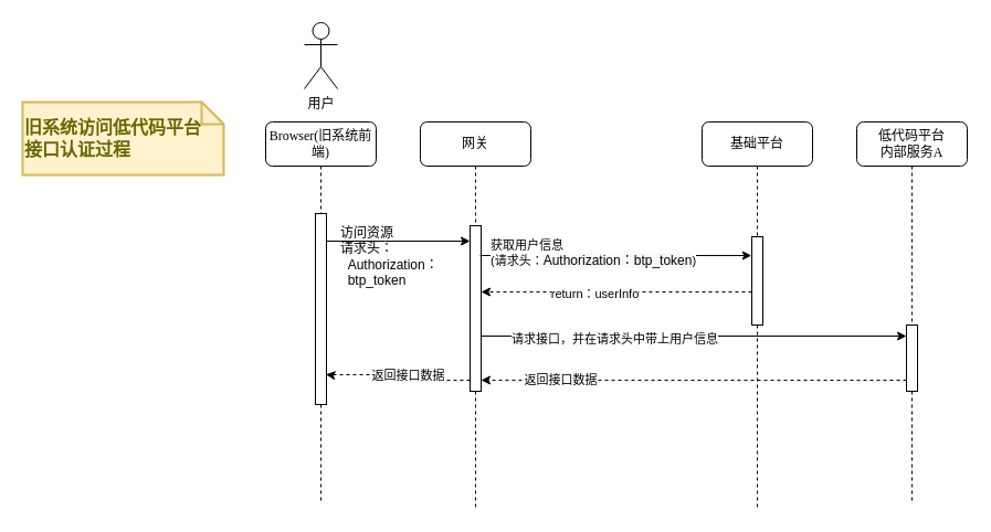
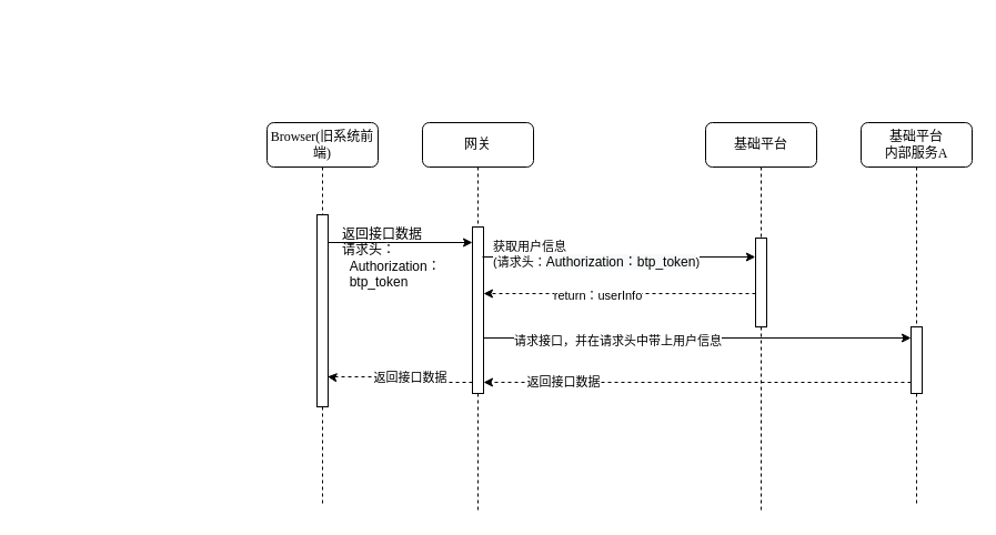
  <mxCell id="0" />
  <mxCell id="1" parent="0" />
  <mxCell id="2" value="网关" style="shape=umlLifeline;perimeter=lifelinePerimeter;whiteSpace=wrap;html=1;container=1;collapsible=0;recursiveResize=0;outlineConnect=0;rounded=1;shadow=0;comic=0;labelBackgroundColor=none;strokeWidth=1;fontFamily=Verdana;fontSize=12;align=center;" parent="1" vertex="1"><mxGeometry x="380" y="110" width="100" height="350" as="geometry" /></mxCell>
  <mxCell id="3" value="" style="html=1;points=[];perimeter=orthogonalPerimeter;" parent="2" vertex="1"><mxGeometry x="45" y="94" width="10" height="150" as="geometry" /></mxCell>
  <mxCell id="4" value="基础平台" style="shape=umlLifeline;perimeter=lifelinePerimeter;whiteSpace=wrap;html=1;container=1;collapsible=0;recursiveResize=0;outlineConnect=0;rounded=1;shadow=0;comic=0;labelBackgroundColor=none;strokeWidth=1;fontFamily=Verdana;fontSize=12;align=center;" parent="1" vertex="1"><mxGeometry x="635" y="110" width="100" height="350" as="geometry" /></mxCell>
  <mxCell id="5" value="" style="html=1;points=[];perimeter=orthogonalPerimeter;align=left;" parent="4" vertex="1"><mxGeometry x="45" y="104" width="10" height="80" as="geometry" /></mxCell>
- <mxCell id="6" value="低代码平台&lt;br&gt;内部服务A" style="shape=umlLifeline;perimeter=lifelinePerimeter;whiteSpace=wrap;html=1;container=1;collapsible=0;recursiveResize=0;outlineConnect=0;rounded=1;shadow=0;comic=0;labelBackgroundColor=none;strokeWidth=1;fontFamily=Verdana;fontSize=12;align=center;" parent="1" vertex="1"><mxGeometry x="775" y="110" width="100" height="345" as="geometry" /></mxCell>
+ <mxCell id="6" value="基础平台&lt;br&gt;内部服务A" style="shape=umlLifeline;perimeter=lifelinePerimeter;whiteSpace=wrap;html=1;container=1;collapsible=0;recursiveResize=0;outlineConnect=0;rounded=1;shadow=0;comic=0;labelBackgroundColor=none;strokeWidth=1;fontFamily=Verdana;fontSize=12;align=center;" parent="1" vertex="1"><mxGeometry x="775" y="110" width="100" height="345" as="geometry" /></mxCell>
  <mxCell id="7" value="" style="html=1;points=[];perimeter=orthogonalPerimeter;align=left;" parent="6" vertex="1"><mxGeometry x="45" y="184" width="10" height="60" as="geometry" /></mxCell>
  <mxCell id="8" value="Browser(旧系统前端)" style="shape=umlLifeline;perimeter=lifelinePerimeter;whiteSpace=wrap;html=1;container=1;collapsible=0;recursiveResize=0;outlineConnect=0;rounded=1;shadow=0;comic=0;labelBackgroundColor=none;strokeWidth=1;fontFamily=Verdana;fontSize=12;align=center;" parent="1" vertex="1"><mxGeometry x="240" y="110" width="100" height="344" as="geometry" /></mxCell>
  <mxCell id="9" value="" style="html=1;points=[];perimeter=orthogonalPerimeter;" parent="8" vertex="1"><mxGeometry x="45" y="83" width="10" height="173" as="geometry" /></mxCell>
- <mxCell id="10" value="用户" style="shape=umlActor;verticalLabelPosition=bottom;verticalAlign=top;html=1;" parent="1" vertex="1"><mxGeometry x="275" y="20" width="30" height="60" as="geometry" /></mxCell>
  <mxCell id="11" style="edgeStyle=orthogonalEdgeStyle;rounded=0;orthogonalLoop=1;jettySize=auto;html=1;" parent="1" source="9" target="3" edge="1"><mxGeometry relative="1" as="geometry"><Array as="points"><mxPoint x="348" y="218" /><mxPoint x="348" y="218" /></Array><mxPoint x="305" y="214" as="sourcePoint" /></mxGeometry></mxCell>
- <mxCell id="12" value="&lt;span style=&quot;text-align: center&quot;&gt;访问资源&lt;/span&gt;&lt;br&gt;请求头：&lt;br&gt;&amp;nbsp; Authorization：&lt;br&gt;&amp;nbsp; btp_token" style="text;html=1;align=left;verticalAlign=middle;resizable=0;points=[];autosize=1;" parent="1" vertex="1"><mxGeometry x="306" y="202" width="100" height="60" as="geometry" /></mxCell>
+ <mxCell id="12" value="&lt;span style=&quot;text-align: center&quot;&gt;返回接口数据&lt;/span&gt;&lt;br&gt;请求头：&lt;br&gt;&amp;nbsp; Authorization：&lt;br&gt;&amp;nbsp; btp_token" style="text;html=1;align=left;verticalAlign=middle;resizable=0;points=[];autosize=1;" parent="1" vertex="1"><mxGeometry x="306" y="202" width="100" height="60" as="geometry" /></mxCell>
  <mxCell id="13" style="edgeStyle=orthogonalEdgeStyle;rounded=0;orthogonalLoop=1;jettySize=auto;html=1;entryX=-0.02;entryY=0.213;entryDx=0;entryDy=0;entryPerimeter=0;" parent="1" target="5" edge="1"><mxGeometry relative="1" as="geometry"><mxPoint x="434" y="231" as="sourcePoint" /><mxPoint x="679" y="221" as="targetPoint" /><Array as="points"><mxPoint x="434" y="231" /></Array></mxGeometry></mxCell>
  <mxCell id="14" value="获取用户信息&lt;br&gt;(请求头：&lt;span style=&quot;font-size: 12px ; background-color: rgb(248 , 249 , 250)&quot;&gt;Authorization：&lt;/span&gt;&lt;span style=&quot;font-size: 12px ; background-color: rgb(248 , 249 , 250)&quot;&gt;btp_token&lt;/span&gt;)" style="edgeLabel;html=1;align=left;verticalAlign=middle;resizable=0;points=[];" parent="13" vertex="1" connectable="0"><mxGeometry x="-0.1" y="-1" relative="1" as="geometry"><mxPoint x="-103.33" y="-3.31" as="offset" /></mxGeometry></mxCell>
  <mxCell id="15" style="edgeStyle=orthogonalEdgeStyle;rounded=0;orthogonalLoop=1;jettySize=auto;html=1;dashed=1;" parent="1" source="5" target="3" edge="1"><mxGeometry relative="1" as="geometry"><Array as="points"><mxPoint x="570" y="264" /><mxPoint x="570" y="264" /></Array></mxGeometry></mxCell>
  <mxCell id="16" value="return：userInfo" style="edgeLabel;html=1;align=center;verticalAlign=middle;resizable=0;points=[];" parent="15" vertex="1" connectable="0"><mxGeometry x="0.241" y="1" relative="1" as="geometry"><mxPoint x="9.67" as="offset" /></mxGeometry></mxCell>
  <mxCell id="17" style="edgeStyle=orthogonalEdgeStyle;rounded=0;orthogonalLoop=1;jettySize=auto;html=1;" parent="1" source="3" target="7" edge="1"><mxGeometry relative="1" as="geometry"><Array as="points"><mxPoint x="540" y="304" /><mxPoint x="540" y="304" /></Array></mxGeometry></mxCell>
  <mxCell id="18" value="请求接口，并在请求头中带上用户信息" style="edgeLabel;html=1;align=center;verticalAlign=middle;resizable=0;points=[];" parent="17" vertex="1" connectable="0"><mxGeometry x="0.157" y="-3" relative="1" as="geometry"><mxPoint x="-102.33" y="-1" as="offset" /></mxGeometry></mxCell>
  <mxCell id="19" style="edgeStyle=orthogonalEdgeStyle;rounded=0;orthogonalLoop=1;jettySize=auto;html=1;entryX=1;entryY=0.933;entryDx=0;entryDy=0;entryPerimeter=0;dashed=1;" parent="1" source="7" target="3" edge="1"><mxGeometry relative="1" as="geometry"><Array as="points"><mxPoint x="786" y="344" /><mxPoint x="786" y="344" /></Array></mxGeometry></mxCell>
  <mxCell id="20" value="返回接口数据" style="edgeLabel;html=1;align=center;verticalAlign=middle;resizable=0;points=[];" parent="19" vertex="1" connectable="0"><mxGeometry x="-0.166" y="2" relative="1" as="geometry"><mxPoint x="-152.83" y="-1.99" as="offset" /></mxGeometry></mxCell>
  <mxCell id="21" style="edgeStyle=orthogonalEdgeStyle;rounded=0;orthogonalLoop=1;jettySize=auto;html=1;entryX=0.95;entryY=0.843;entryDx=0;entryDy=0;entryPerimeter=0;dashed=1;" parent="1" source="3" target="9" edge="1"><mxGeometry relative="1" as="geometry"><Array as="points"><mxPoint x="390" y="344" /><mxPoint x="390" y="339" /><mxPoint x="296" y="339" /></Array><mxPoint x="310" y="343.92" as="targetPoint" /></mxGeometry></mxCell>
  <mxCell id="22" value="返回接口数据" style="edgeLabel;html=1;align=center;verticalAlign=middle;resizable=0;points=[];" parent="21" vertex="1" connectable="0"><mxGeometry x="-0.325" relative="1" as="geometry"><mxPoint x="-15.83" as="offset" /></mxGeometry></mxCell>
- <mxCell id="23" value="旧系统访问低代码平台&lt;br&gt;接口认证过程" style="shape=note;strokeWidth=2;fontSize=16;size=20;whiteSpace=wrap;html=1;fillColor=#fff2cc;strokeColor=#d6b656;fontColor=#666600;align=left;fontStyle=1" parent="1" vertex="1"><mxGeometry x="20" y="92" width="182" height="66" as="geometry" /></mxCell>
